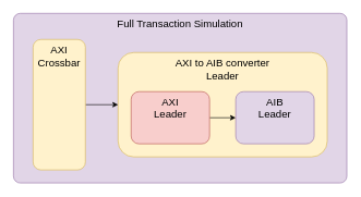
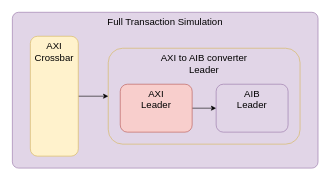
  <mxCell id="0" />
  <mxCell id="1" parent="0" />
  <mxCell id="2" value="Full Transaction Simulation" style="rounded=1;whiteSpace=wrap;html=1;fillColor=#e1d5e7;strokeColor=#9673a6;verticalAlign=top;fontSize=16;arcSize=4;" parent="1" vertex="1"><mxGeometry x="20" y="20" width="510" height="260" as="geometry" /></mxCell>
- <mxCell id="3" value="AXI to AIB converter&lt;div&gt;Leader&lt;/div&gt;" style="rounded=1;whiteSpace=wrap;html=1;fillColor=#fff2cc;strokeColor=#d6b656;verticalAlign=top;fontSize=16;" parent="1" vertex="1"><mxGeometry x="180" y="80" width="320" height="160" as="geometry" /></mxCell>
+ <mxCell id="3" value="AXI to AIB converter&lt;div&gt;Leader&lt;/div&gt;" style="rounded=1;whiteSpace=wrap;html=1;fillColor=#e1d5e7;strokeColor=#d6b656;verticalAlign=top;fontSize=16;" parent="1" vertex="1"><mxGeometry x="180" y="80" width="320" height="160" as="geometry" /></mxCell>
  <mxCell id="4" value="" style="edgeStyle=none;html=1;" parent="1" source="5" target="6" edge="1"><mxGeometry relative="1" as="geometry" /></mxCell>
  <mxCell id="5" value="AXI&lt;div&gt;Leader&lt;/div&gt;" style="rounded=1;whiteSpace=wrap;html=1;fillColor=#f8cecc;strokeColor=#b85450;horizontal=1;verticalAlign=top;fontSize=16;" parent="1" vertex="1"><mxGeometry x="200" y="140" width="120" height="80" as="geometry" /></mxCell>
  <mxCell id="6" value="AIB&lt;div&gt;Leader&lt;/div&gt;" style="rounded=1;whiteSpace=wrap;html=1;fillColor=#e1d5e7;strokeColor=#9673a6;horizontal=1;verticalAlign=top;fontSize=16;" parent="1" vertex="1"><mxGeometry x="360" y="140" width="120" height="80" as="geometry" /></mxCell>
  <mxCell id="7" style="edgeStyle=none;html=1;" edge="1" parent="1" source="8" target="3"><mxGeometry relative="1" as="geometry" /></mxCell>
  <mxCell id="8" value="AXI&lt;div&gt;Crossbar&lt;/div&gt;" style="rounded=1;whiteSpace=wrap;html=1;fillColor=#fff2cc;strokeColor=#d6b656;verticalAlign=top;fontSize=16;" vertex="1" parent="1"><mxGeometry x="50" y="60" width="80" height="200" as="geometry" /></mxCell>
